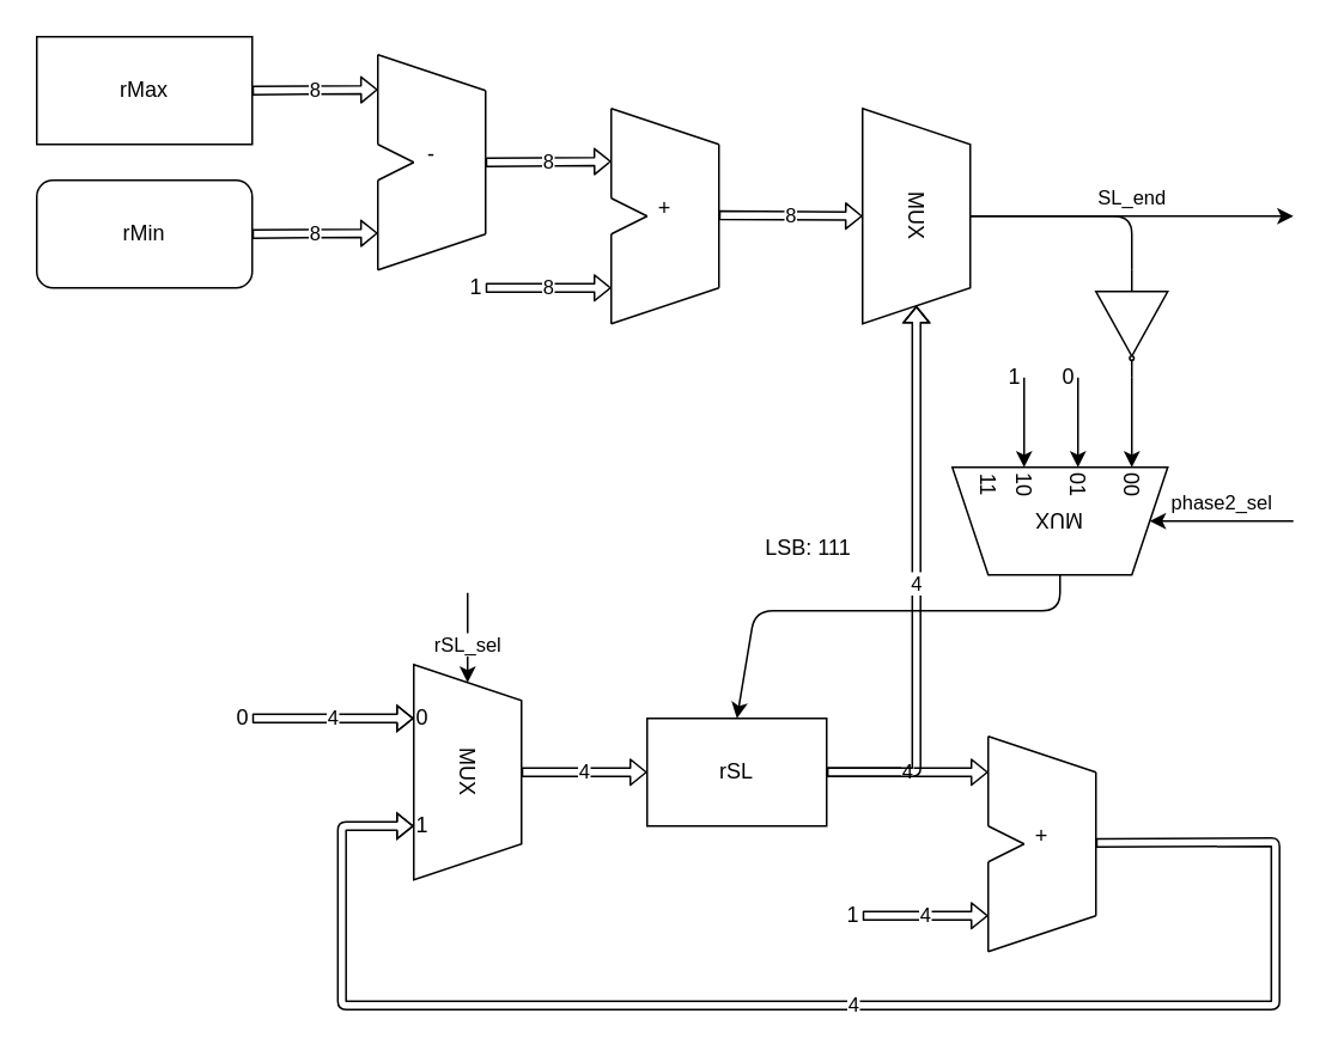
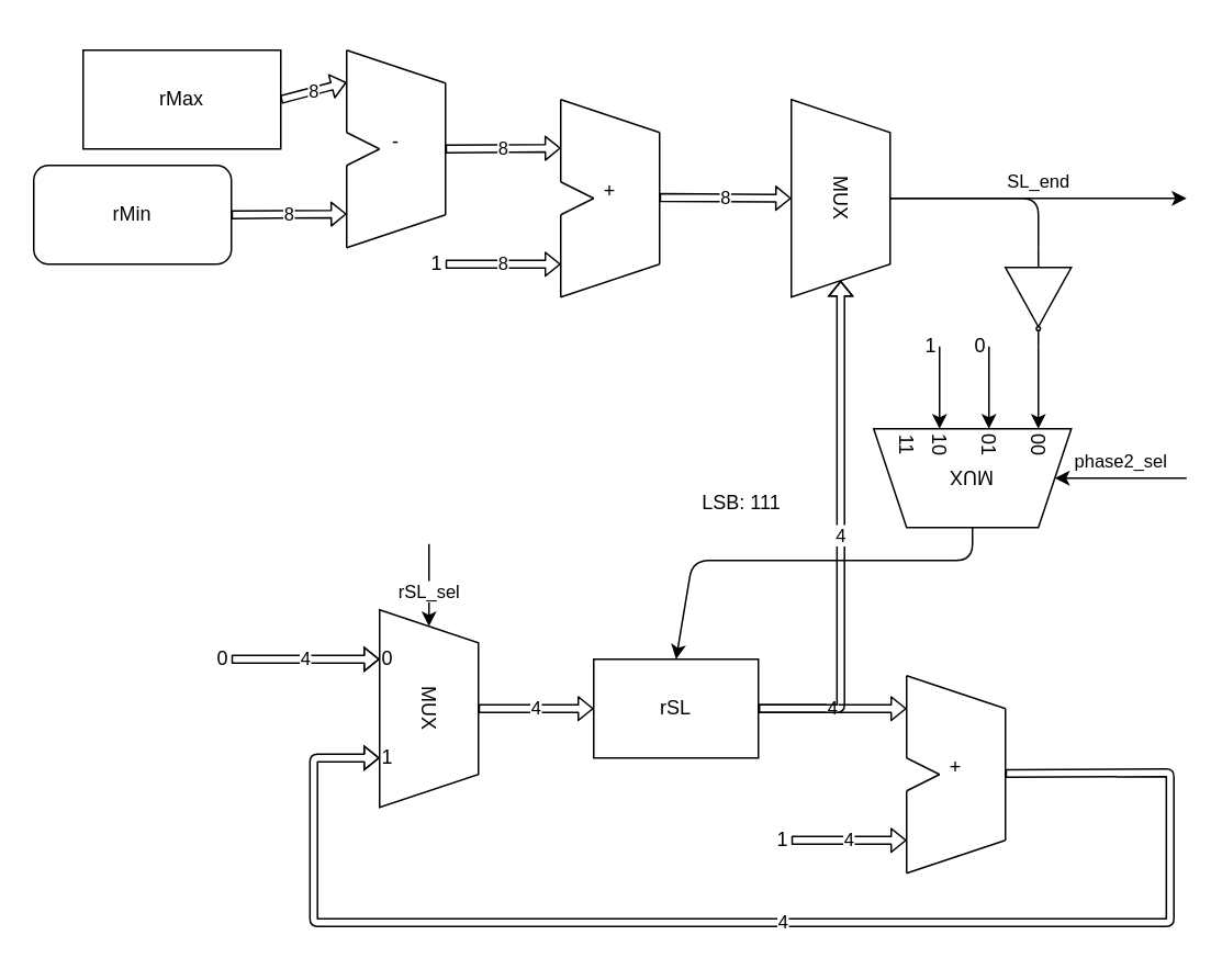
  <mxCell id="0" />
  <mxCell id="1" parent="0" />
- <mxCell id="2" value="rMax" style="rounded=0;whiteSpace=wrap;html=1;fillColor=#FFFFFF;" parent="1" vertex="1"><mxGeometry x="20" y="20" width="120" height="60" as="geometry" /></mxCell>
+ <mxCell id="2" value="rMax" style="rounded=0;whiteSpace=wrap;html=1;fillColor=#FFFFFF;" parent="1" vertex="1"><mxGeometry x="50" y="30" width="120" height="60" as="geometry" /></mxCell>
  <mxCell id="3" value="" style="group" parent="1" vertex="1" connectable="0"><mxGeometry x="230" y="370" width="60" height="120" as="geometry" /></mxCell>
  <mxCell id="4" value="MUX" style="shape=trapezoid;perimeter=trapezoidPerimeter;whiteSpace=wrap;html=1;fixedSize=1;size=20;rotation=90;" parent="3" vertex="1"><mxGeometry x="-30" y="30" width="120" height="60" as="geometry" /></mxCell>
  <mxCell id="5" value="0" style="text;html=1;strokeColor=none;fillColor=none;align=center;verticalAlign=middle;whiteSpace=wrap;rounded=0;" parent="3" vertex="1"><mxGeometry y="20" width="10" height="20" as="geometry" /></mxCell>
  <mxCell id="6" value="1" style="text;html=1;strokeColor=none;fillColor=none;align=center;verticalAlign=middle;whiteSpace=wrap;rounded=0;" parent="3" vertex="1"><mxGeometry y="80" width="10" height="20" as="geometry" /></mxCell>
  <mxCell id="7" value="rSL_sel" style="endArrow=classic;html=1;entryX=0;entryY=0.5;entryDx=0;entryDy=0;" parent="1" target="4" edge="1"><mxGeometry x="0.2" width="50" height="50" relative="1" as="geometry"><mxPoint x="260" y="330" as="sourcePoint" /><mxPoint x="420" y="410" as="targetPoint" /><mxPoint y="-1" as="offset" /></mxGeometry></mxCell>
  <mxCell id="8" value="rSL" style="rounded=0;whiteSpace=wrap;html=1;fillColor=#FFFFFF;" parent="1" vertex="1"><mxGeometry x="360" y="400" width="100" height="60" as="geometry" /></mxCell>
  <mxCell id="9" value="4" style="shape=flexArrow;endArrow=classic;html=1;width=4.571;endSize=2.617;endWidth=8.816;exitX=0.5;exitY=0;exitDx=0;exitDy=0;entryX=0;entryY=0.5;entryDx=0;entryDy=0;" parent="1" source="4" target="8" edge="1"><mxGeometry width="50" height="50" relative="1" as="geometry"><mxPoint x="310" y="380" as="sourcePoint" /><mxPoint x="430" y="380" as="targetPoint" /></mxGeometry></mxCell>
  <mxCell id="10" value="&#10;&#10;&#10;+" style="group;fillColor=#FFFFFF;" parent="1" vertex="1" connectable="0"><mxGeometry x="550" y="410" width="60" height="120" as="geometry" /></mxCell>
  <mxCell id="11" value="" style="endArrow=none;html=1;" parent="10" edge="1"><mxGeometry width="50" height="50" relative="1" as="geometry"><mxPoint y="120" as="sourcePoint" /><mxPoint y="70" as="targetPoint" /></mxGeometry></mxCell>
  <mxCell id="12" value="" style="endArrow=none;html=1;" parent="10" edge="1"><mxGeometry width="50" height="50" relative="1" as="geometry"><mxPoint y="50" as="sourcePoint" /><mxPoint as="targetPoint" /></mxGeometry></mxCell>
  <mxCell id="13" value="" style="endArrow=none;html=1;" parent="10" edge="1"><mxGeometry width="50" height="50" relative="1" as="geometry"><mxPoint x="20" y="60" as="sourcePoint" /><mxPoint y="50" as="targetPoint" /></mxGeometry></mxCell>
  <mxCell id="14" value="" style="endArrow=none;html=1;" parent="10" edge="1"><mxGeometry width="50" height="50" relative="1" as="geometry"><mxPoint x="20" y="60" as="sourcePoint" /><mxPoint y="70" as="targetPoint" /></mxGeometry></mxCell>
  <mxCell id="15" value="" style="endArrow=none;html=1;" parent="10" edge="1"><mxGeometry width="50" height="50" relative="1" as="geometry"><mxPoint y="120" as="sourcePoint" /><mxPoint x="60" y="100" as="targetPoint" /></mxGeometry></mxCell>
  <mxCell id="16" value="" style="endArrow=none;html=1;" parent="10" edge="1"><mxGeometry width="50" height="50" relative="1" as="geometry"><mxPoint as="sourcePoint" /><mxPoint x="60" y="20" as="targetPoint" /></mxGeometry></mxCell>
  <mxCell id="17" value="" style="endArrow=none;html=1;" parent="10" edge="1"><mxGeometry width="50" height="50" relative="1" as="geometry"><mxPoint x="60" y="100" as="sourcePoint" /><mxPoint x="60" y="20" as="targetPoint" /></mxGeometry></mxCell>
  <mxCell id="18" value="4" style="shape=flexArrow;endArrow=classic;html=1;width=4.571;endSize=2.617;endWidth=8.816;exitX=1;exitY=0.5;exitDx=0;exitDy=0;" parent="1" source="8" edge="1"><mxGeometry width="50" height="50" relative="1" as="geometry"><mxPoint x="300" y="440" as="sourcePoint" /><mxPoint x="550" y="430" as="targetPoint" /></mxGeometry></mxCell>
  <mxCell id="19" value="4" style="shape=flexArrow;endArrow=classic;html=1;width=4.571;endSize=2.617;endWidth=8.816;exitX=1;exitY=0.5;exitDx=0;exitDy=0;" parent="1" edge="1"><mxGeometry width="50" height="50" relative="1" as="geometry"><mxPoint x="480" y="510" as="sourcePoint" /><mxPoint x="550" y="510" as="targetPoint" /></mxGeometry></mxCell>
  <mxCell id="20" value="1" style="text;html=1;strokeColor=none;fillColor=none;align=center;verticalAlign=middle;whiteSpace=wrap;rounded=0;" parent="1" vertex="1"><mxGeometry x="470" y="500" width="10" height="20" as="geometry" /></mxCell>
  <mxCell id="21" value="4" style="shape=flexArrow;endArrow=classic;html=1;width=4.571;endSize=2.617;endWidth=8.816;exitX=1;exitY=0.5;exitDx=0;exitDy=0;entryX=0.75;entryY=1;entryDx=0;entryDy=0;" parent="1" target="4" edge="1"><mxGeometry width="50" height="50" relative="1" as="geometry"><mxPoint x="610" y="469.41" as="sourcePoint" /><mxPoint x="680" y="469.41" as="targetPoint" /><Array as="points"><mxPoint x="710" y="469" /><mxPoint x="710" y="560" /><mxPoint x="190" y="560" /><mxPoint x="190" y="460" /></Array></mxGeometry></mxCell>
  <mxCell id="22" value="4" style="shape=flexArrow;endArrow=classic;html=1;width=4.571;endSize=2.617;endWidth=8.816;exitX=1;exitY=0.5;exitDx=0;exitDy=0;entryX=1;entryY=0.5;entryDx=0;entryDy=0;" parent="1" source="8" target="48" edge="1"><mxGeometry width="50" height="50" relative="1" as="geometry"><mxPoint x="615" y="350" as="sourcePoint" /><mxPoint x="550" y="380" as="targetPoint" /><Array as="points"><mxPoint x="510" y="430" /></Array></mxGeometry></mxCell>
  <mxCell id="23" value="4" style="shape=flexArrow;endArrow=classic;html=1;width=4.571;endSize=2.617;endWidth=8.816;exitX=1;exitY=0.5;exitDx=0;exitDy=0;entryX=0;entryY=0.5;entryDx=0;entryDy=0;" parent="1" target="5" edge="1"><mxGeometry width="50" height="50" relative="1" as="geometry"><mxPoint x="140" y="400" as="sourcePoint" /><mxPoint x="220" y="310" as="targetPoint" /><Array as="points"><mxPoint x="190" y="400" /></Array></mxGeometry></mxCell>
  <mxCell id="24" value="rMin" style="whiteSpace=wrap;html=1;fillColor=#FFFFFF;rounded=1;" parent="1" vertex="1"><mxGeometry x="20" y="100" width="120" height="60" as="geometry" /></mxCell>
  <mxCell id="25" value="&#10;&#10;&#10;-&#10;" style="group;fillColor=#FFFFFF;" parent="1" vertex="1" connectable="0"><mxGeometry x="210" y="30" width="60" height="120" as="geometry" /></mxCell>
  <mxCell id="26" value="" style="endArrow=none;html=1;" parent="25" edge="1"><mxGeometry width="50" height="50" relative="1" as="geometry"><mxPoint y="120" as="sourcePoint" /><mxPoint y="70" as="targetPoint" /></mxGeometry></mxCell>
  <mxCell id="27" value="" style="endArrow=none;html=1;" parent="25" edge="1"><mxGeometry width="50" height="50" relative="1" as="geometry"><mxPoint y="50" as="sourcePoint" /><mxPoint as="targetPoint" /></mxGeometry></mxCell>
  <mxCell id="28" value="" style="endArrow=none;html=1;" parent="25" edge="1"><mxGeometry width="50" height="50" relative="1" as="geometry"><mxPoint x="20" y="60" as="sourcePoint" /><mxPoint y="50" as="targetPoint" /></mxGeometry></mxCell>
  <mxCell id="29" value="" style="endArrow=none;html=1;" parent="25" edge="1"><mxGeometry width="50" height="50" relative="1" as="geometry"><mxPoint x="20" y="60" as="sourcePoint" /><mxPoint y="70" as="targetPoint" /></mxGeometry></mxCell>
  <mxCell id="30" value="" style="endArrow=none;html=1;" parent="25" edge="1"><mxGeometry width="50" height="50" relative="1" as="geometry"><mxPoint y="120" as="sourcePoint" /><mxPoint x="60" y="100" as="targetPoint" /></mxGeometry></mxCell>
  <mxCell id="31" value="" style="endArrow=none;html=1;" parent="25" edge="1"><mxGeometry width="50" height="50" relative="1" as="geometry"><mxPoint as="sourcePoint" /><mxPoint x="60" y="20" as="targetPoint" /></mxGeometry></mxCell>
  <mxCell id="32" value="" style="endArrow=none;html=1;" parent="25" edge="1"><mxGeometry width="50" height="50" relative="1" as="geometry"><mxPoint x="60" y="100" as="sourcePoint" /><mxPoint x="60" y="20" as="targetPoint" /></mxGeometry></mxCell>
  <mxCell id="33" value="8" style="shape=flexArrow;endArrow=classic;html=1;width=4.571;endSize=2.617;endWidth=8.816;exitX=1;exitY=0.5;exitDx=0;exitDy=0;" parent="1" source="24" edge="1"><mxGeometry width="50" height="50" relative="1" as="geometry"><mxPoint x="140" y="129.5" as="sourcePoint" /><mxPoint x="210" y="129.5" as="targetPoint" /></mxGeometry></mxCell>
  <mxCell id="34" value="8" style="shape=flexArrow;endArrow=classic;html=1;width=4.571;endSize=2.617;endWidth=8.816;exitX=1;exitY=0.5;exitDx=0;exitDy=0;" parent="1" source="2" edge="1"><mxGeometry width="50" height="50" relative="1" as="geometry"><mxPoint x="140" y="50" as="sourcePoint" /><mxPoint x="210" y="49.5" as="targetPoint" /></mxGeometry></mxCell>
  <mxCell id="35" value="&#10;&#10;&#10;+" style="group;fillColor=#FFFFFF;" parent="1" vertex="1" connectable="0"><mxGeometry x="340" y="60" width="60" height="120" as="geometry" /></mxCell>
  <mxCell id="36" value="" style="endArrow=none;html=1;" parent="35" edge="1"><mxGeometry width="50" height="50" relative="1" as="geometry"><mxPoint y="120" as="sourcePoint" /><mxPoint y="70" as="targetPoint" /></mxGeometry></mxCell>
  <mxCell id="37" value="" style="endArrow=none;html=1;" parent="35" edge="1"><mxGeometry width="50" height="50" relative="1" as="geometry"><mxPoint x="60" y="100" as="sourcePoint" /><mxPoint x="60" y="20" as="targetPoint" /></mxGeometry></mxCell>
  <mxCell id="38" value="" style="endArrow=none;html=1;" parent="35" edge="1"><mxGeometry width="50" height="50" relative="1" as="geometry"><mxPoint y="50" as="sourcePoint" /><mxPoint as="targetPoint" /></mxGeometry></mxCell>
  <mxCell id="39" value="" style="endArrow=none;html=1;" parent="35" edge="1"><mxGeometry width="50" height="50" relative="1" as="geometry"><mxPoint x="20" y="60" as="sourcePoint" /><mxPoint y="50" as="targetPoint" /></mxGeometry></mxCell>
  <mxCell id="40" value="" style="endArrow=none;html=1;" parent="35" edge="1"><mxGeometry width="50" height="50" relative="1" as="geometry"><mxPoint x="20" y="60" as="sourcePoint" /><mxPoint y="70" as="targetPoint" /></mxGeometry></mxCell>
  <mxCell id="41" value="" style="endArrow=none;html=1;" parent="35" edge="1"><mxGeometry width="50" height="50" relative="1" as="geometry"><mxPoint y="120" as="sourcePoint" /><mxPoint x="60" y="100" as="targetPoint" /></mxGeometry></mxCell>
  <mxCell id="42" value="" style="endArrow=none;html=1;" parent="35" edge="1"><mxGeometry width="50" height="50" relative="1" as="geometry"><mxPoint as="sourcePoint" /><mxPoint x="60" y="20" as="targetPoint" /></mxGeometry></mxCell>
  <mxCell id="43" value="8" style="shape=flexArrow;endArrow=classic;html=1;width=4.571;endSize=2.617;endWidth=8.816;exitX=1;exitY=0.5;exitDx=0;exitDy=0;" parent="1" edge="1"><mxGeometry width="50" height="50" relative="1" as="geometry"><mxPoint x="270" y="90" as="sourcePoint" /><mxPoint x="340" y="89.5" as="targetPoint" /></mxGeometry></mxCell>
  <mxCell id="44" value="8" style="shape=flexArrow;endArrow=classic;html=1;width=4.571;endSize=2.617;endWidth=8.816;exitX=1;exitY=0.5;exitDx=0;exitDy=0;" parent="1" edge="1"><mxGeometry width="50" height="50" relative="1" as="geometry"><mxPoint x="270" y="160" as="sourcePoint" /><mxPoint x="340" y="160" as="targetPoint" /></mxGeometry></mxCell>
  <mxCell id="45" value="1" style="text;html=1;strokeColor=none;fillColor=none;align=center;verticalAlign=middle;whiteSpace=wrap;rounded=0;" parent="1" vertex="1"><mxGeometry x="260" y="150" width="10" height="20" as="geometry" /></mxCell>
  <mxCell id="46" value="8" style="shape=flexArrow;endArrow=classic;html=1;width=4.571;endSize=2.617;endWidth=8.816;entryX=0.5;entryY=1;entryDx=0;entryDy=0;" parent="1" target="48" edge="1"><mxGeometry width="50" height="50" relative="1" as="geometry"><mxPoint x="400" y="119.5" as="sourcePoint" /><mxPoint x="480" y="119.5" as="targetPoint" /></mxGeometry></mxCell>
  <mxCell id="47" value="" style="group" parent="1" vertex="1" connectable="0"><mxGeometry x="480" y="60" width="60" height="120" as="geometry" /></mxCell>
  <mxCell id="48" value="MUX" style="shape=trapezoid;perimeter=trapezoidPerimeter;whiteSpace=wrap;html=1;fixedSize=1;size=20;rotation=90;" parent="47" vertex="1"><mxGeometry x="-30" y="30" width="120" height="60" as="geometry" /></mxCell>
  <mxCell id="49" value="0" style="text;html=1;strokeColor=none;fillColor=none;align=center;verticalAlign=middle;whiteSpace=wrap;rounded=0;" parent="1" vertex="1"><mxGeometry x="130" y="390" width="10" height="20" as="geometry" /></mxCell>
  <mxCell id="50" style="edgeStyle=orthogonalEdgeStyle;rounded=0;orthogonalLoop=1;jettySize=auto;html=1;exitX=1;exitY=0.5;exitDx=0;exitDy=0;entryX=0;entryY=0.5;entryDx=0;entryDy=0;" parent="1" source="51" target="56" edge="1"><mxGeometry relative="1" as="geometry" /></mxCell>
  <mxCell id="51" value="" style="verticalLabelPosition=bottom;shadow=0;dashed=0;align=center;html=1;verticalAlign=top;shape=mxgraph.electrical.logic_gates.buffer2;negating=1;rotation=90;" parent="1" vertex="1"><mxGeometry x="600" y="160" width="60" height="40" as="geometry" /></mxCell>
  <mxCell id="52" value="" style="endArrow=none;html=1;exitX=0.5;exitY=0;exitDx=0;exitDy=0;entryX=0;entryY=0.5;entryDx=0;entryDy=0;" parent="1" source="48" target="51" edge="1"><mxGeometry width="50" height="50" relative="1" as="geometry"><mxPoint x="170" y="270" as="sourcePoint" /><mxPoint x="220" y="220" as="targetPoint" /><Array as="points"><mxPoint x="630" y="120" /></Array></mxGeometry></mxCell>
  <mxCell id="53" value="LSB: 111" style="text;html=1;strokeColor=none;fillColor=none;align=center;verticalAlign=middle;whiteSpace=wrap;rounded=0;" parent="1" vertex="1"><mxGeometry x="420" y="295" width="60" height="20" as="geometry" /></mxCell>
  <mxCell id="54" value="" style="group;rotation=90;" parent="1" vertex="1" connectable="0"><mxGeometry x="560" y="230" width="60" height="120" as="geometry" /></mxCell>
  <mxCell id="55" value="MUX" style="shape=trapezoid;perimeter=trapezoidPerimeter;whiteSpace=wrap;html=1;fixedSize=1;size=20;rotation=180;" parent="54" vertex="1"><mxGeometry x="-30" y="30" width="120" height="60" as="geometry" /></mxCell>
  <mxCell id="56" value="00" style="text;html=1;strokeColor=none;fillColor=none;align=center;verticalAlign=middle;whiteSpace=wrap;rounded=0;rotation=90;" parent="54" vertex="1"><mxGeometry x="60" y="30" width="20" height="20" as="geometry" /></mxCell>
  <mxCell id="57" value="01" style="text;html=1;strokeColor=none;fillColor=none;align=center;verticalAlign=middle;whiteSpace=wrap;rounded=0;rotation=90;" parent="54" vertex="1"><mxGeometry x="30" y="30" width="20" height="20" as="geometry" /></mxCell>
  <mxCell id="58" value="10" style="text;html=1;strokeColor=none;fillColor=none;align=center;verticalAlign=middle;whiteSpace=wrap;rounded=0;rotation=90;" parent="54" vertex="1"><mxGeometry y="30" width="20" height="20" as="geometry" /></mxCell>
  <mxCell id="59" value="11" style="text;html=1;strokeColor=none;fillColor=none;align=center;verticalAlign=middle;whiteSpace=wrap;rounded=0;rotation=90;" parent="54" vertex="1"><mxGeometry x="-20" y="30" width="20" height="20" as="geometry" /></mxCell>
  <mxCell id="60" value="0" style="text;html=1;strokeColor=none;fillColor=none;align=center;verticalAlign=middle;whiteSpace=wrap;rounded=0;" parent="1" vertex="1"><mxGeometry x="590" y="200" width="10" height="20" as="geometry" /></mxCell>
  <mxCell id="61" value="" style="endArrow=classic;html=1;exitX=1;exitY=0.5;exitDx=0;exitDy=0;entryX=0;entryY=0.5;entryDx=0;entryDy=0;" parent="1" source="60" target="57" edge="1"><mxGeometry x="0.2" width="50" height="50" relative="1" as="geometry"><mxPoint x="500" y="260" as="sourcePoint" /><mxPoint x="568" y="259" as="targetPoint" /><mxPoint y="-1" as="offset" /></mxGeometry></mxCell>
  <mxCell id="62" value="" style="endArrow=classic;html=1;entryX=0;entryY=0.5;entryDx=0;entryDy=0;exitX=1;exitY=0.5;exitDx=0;exitDy=0;" parent="1" source="63" target="58" edge="1"><mxGeometry x="0.2" width="50" height="50" relative="1" as="geometry"><mxPoint x="520" y="310" as="sourcePoint" /><mxPoint x="570" y="290" as="targetPoint" /><mxPoint y="-1" as="offset" /></mxGeometry></mxCell>
  <mxCell id="63" value="1" style="text;html=1;strokeColor=none;fillColor=none;align=center;verticalAlign=middle;whiteSpace=wrap;rounded=0;" parent="1" vertex="1"><mxGeometry x="560" y="200" width="10" height="20" as="geometry" /></mxCell>
  <mxCell id="64" value="" style="endArrow=classic;html=1;entryX=0.5;entryY=0;entryDx=0;entryDy=0;exitX=0.5;exitY=0;exitDx=0;exitDy=0;" parent="1" source="55" target="8" edge="1"><mxGeometry x="0.76" width="50" height="50" relative="1" as="geometry"><mxPoint x="590" y="340" as="sourcePoint" /><mxPoint x="590" y="390" as="targetPoint" /><mxPoint as="offset" /><Array as="points"><mxPoint x="590" y="340" /><mxPoint x="420" y="340" /></Array></mxGeometry></mxCell>
  <mxCell id="65" value="phase2_sel" style="endArrow=classic;html=1;entryX=0;entryY=0.5;entryDx=0;entryDy=0;" parent="1" target="55" edge="1"><mxGeometry y="-10" width="50" height="50" relative="1" as="geometry"><mxPoint x="720" y="290" as="sourcePoint" /><mxPoint x="700" y="300" as="targetPoint" /><mxPoint as="offset" /></mxGeometry></mxCell>
  <mxCell id="66" value="SL_end" style="endArrow=classic;html=1;exitX=0.5;exitY=0;exitDx=0;exitDy=0;" parent="1" source="48" edge="1"><mxGeometry y="10" width="50" height="50" relative="1" as="geometry"><mxPoint x="730" y="300" as="sourcePoint" /><mxPoint x="720" y="120" as="targetPoint" /><mxPoint as="offset" /></mxGeometry></mxCell>
